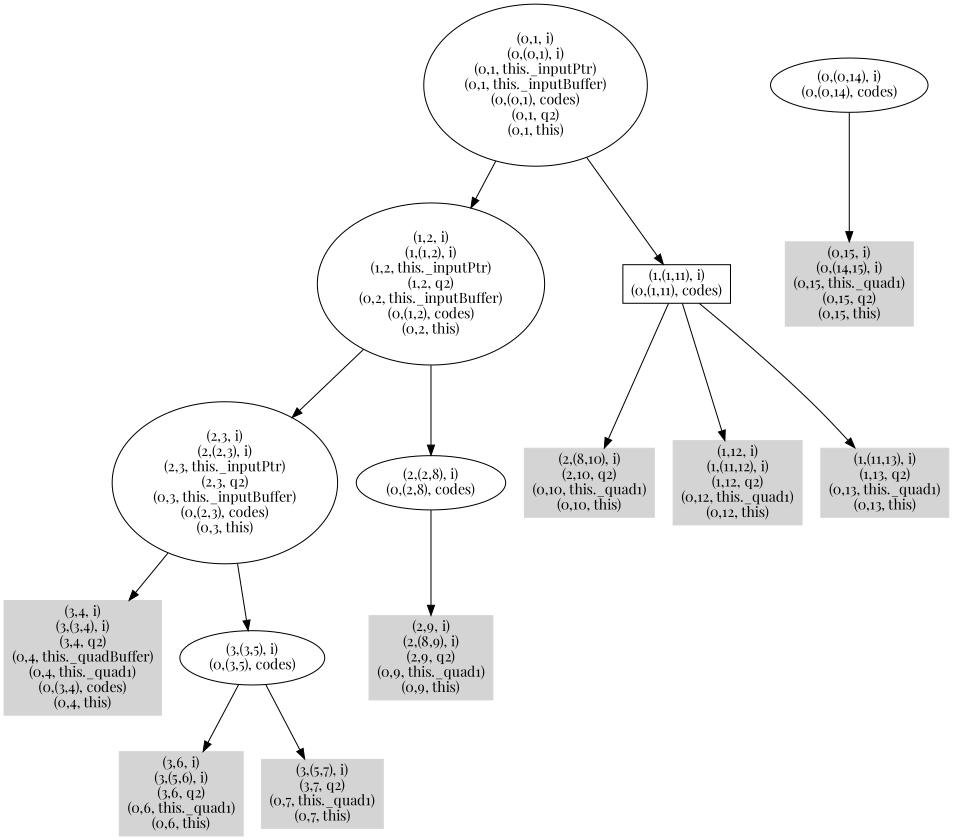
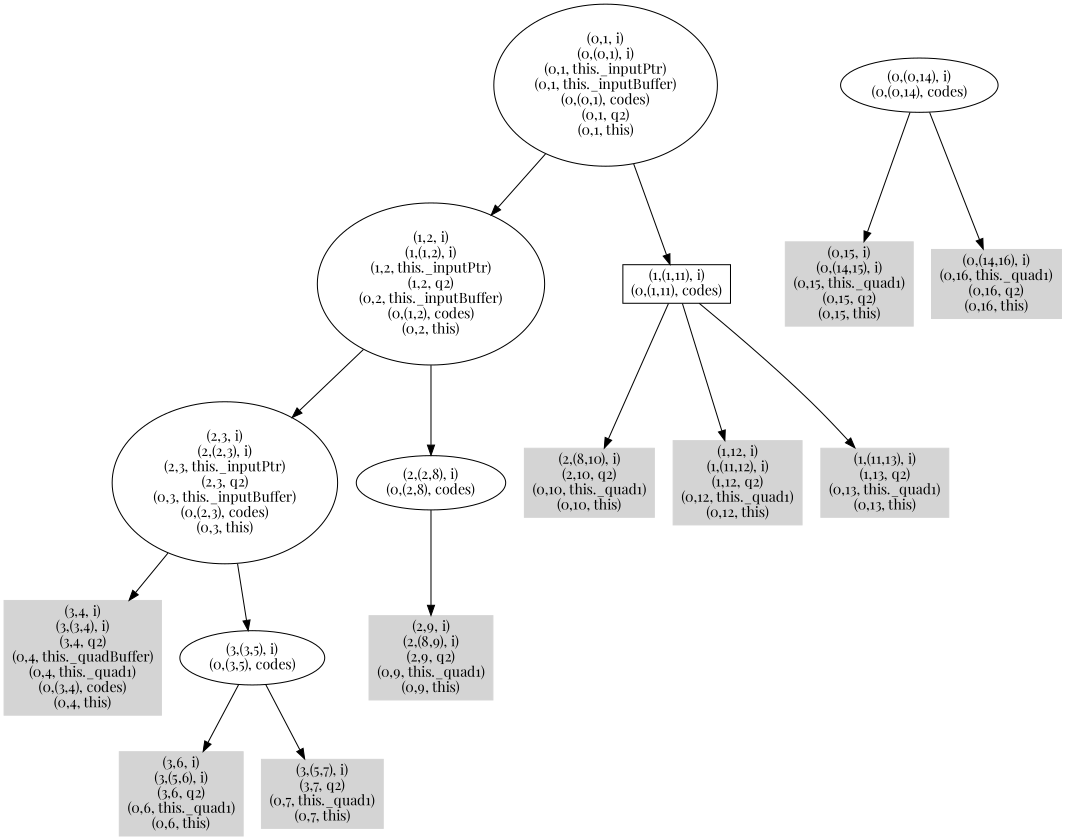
  digraph {
    fontname="Playfair Display"
    node [color=".0 .0 .83" fontname="Playfair Display" shape=box style=filled]
    edge [fontname="Playfair Display"]
    n1 [label="(3,4, i)\n(3,(3,4), i)\n(3,4, q2)\n(0,4, this._quadBuffer)\n(0,4, this._quad1)\n(0,(3,4), codes)\n(0,4, this)"]
    n2 [label="(3,6, i)\n(3,(5,6), i)\n(3,6, q2)\n(0,6, this._quad1)\n(0,6, this)"]
    n3 [label="(3,(5,7), i)\n(3,7, q2)\n(0,7, this._quad1)\n(0,7, this)"]
    n4 [label="(3,(3,5), i)\n(0,(3,5), codes)" color="" shape="" style=""]
    n5 [label="(2,3, i)\n(2,(2,3), i)\n(2,3, this._inputPtr)\n(2,3, q2)\n(0,3, this._inputBuffer)\n(0,(2,3), codes)\n(0,3, this)" color="" shape="" style=""]
    n6 [label="(2,9, i)\n(2,(8,9), i)\n(2,9, q2)\n(0,9, this._quad1)\n(0,9, this)"]
    n7 [label="(2,(8,10), i)\n(2,10, q2)\n(0,10, this._quad1)\n(0,10, this)"]
    n8 [label="(2,(2,8), i)\n(0,(2,8), codes)" color="" shape="" style=""]
    n9 [label="(1,2, i)\n(1,(1,2), i)\n(1,2, this._inputPtr)\n(1,2, q2)\n(0,2, this._inputBuffer)\n(0,(1,2), codes)\n(0,2, this)" color="" shape="" style=""]
    n10 [label="(1,12, i)\n(1,(11,12), i)\n(1,12, q2)\n(0,12, this._quad1)\n(0,12, this)"]
    n11 [label="(1,(11,13), i)\n(1,13, q2)\n(0,13, this._quad1)\n(0,13, this)"]
    n12 [label="(1,(1,11), i)\n(0,(1,11), codes)" color="" style=""]
    n13 [label="(0,1, i)\n(0,(0,1), i)\n(0,1, this._inputPtr)\n(0,1, this._inputBuffer)\n(0,(0,1), codes)\n(0,1, q2)\n(0,1, this)" color="" shape="" style=""]
    n14 [label="(0,15, i)\n(0,(14,15), i)\n(0,15, this._quad1)\n(0,15, q2)\n(0,15, this)"]
+   n15 [label="(0,(14,16), i)\n(0,16, this._quad1)\n(0,16, q2)\n(0,16, this)"]
    n16 [label="(0,(0,14), i)\n(0,(0,14), codes)" color="" shape="" style=""]
    n4 -> n2
    n4 -> n3
    n5 -> n1
    n5 -> n4
    n8 -> n6
    n9 -> n5
    n9 -> n8
    n12 -> n7
    n12 -> n10
    n12 -> n11
    n13 -> n9
    n13 -> n12
    n16 -> n14
+   n16 -> n15
  }
